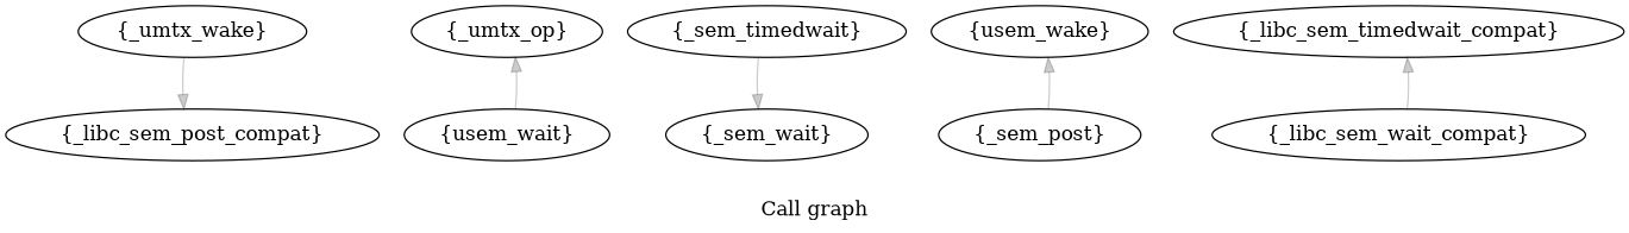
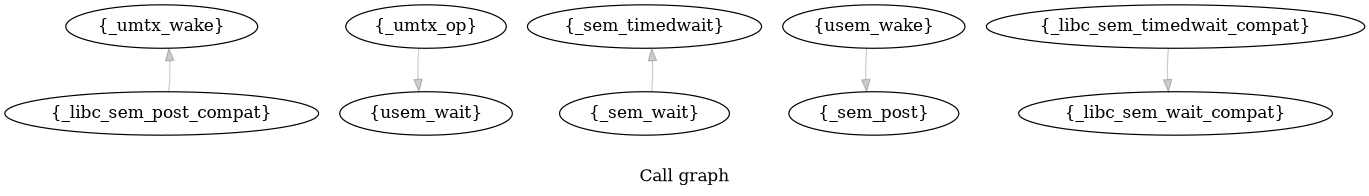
  digraph {
    label="Call graph"
    edge [color="#00000033"]
    n1 [label="{_umtx_wake}"]
    n2 [label="{_umtx_op}"]
    n3 [label="{_sem_timedwait}"]
    n4 [label="{usem_wait}"]
    n5 [label="{usem_wake}"]
    n6 [label="{_sem_wait}"]
    n7 [label="{_libc_sem_timedwait_compat}"]
    n8 [label="{_libc_sem_post_compat}"]
    n9 [label="{_libc_sem_wait_compat}"]
    n10 [label="{_sem_post}"]
-   n4 -> n2
-   n3 -> n6
-   n1 -> n8
-   n9 -> n7
-   n10 -> n5
+   n2 -> n4
+   n6 -> n3
+   n8 -> n1
+   n7 -> n9
+   n5 -> n10
  }
